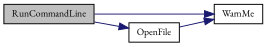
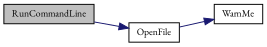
  digraph {
    fontname="EB Garamond"
    rankdir=LR
    node [color=black fillcolor=white fontname="EB Garamond" fontsize=10 shape=record style=filled]
    edge [color=midnightblue fontname="EB Garamond" fontsize=10 labelfontname=Helvetica labelfontsize=10 style=solid]
    n1 [fillcolor=grey75 fontcolor=black height=0.2 label=RunCommandLine width=0.4]
    n2 [height=0.2 label=WarnMe width=0.4]
    n3 [height=0.2 label=OpenFile width=0.4]
-   n1 -> n2
    n1 -> n3
    n3 -> n2
  }
